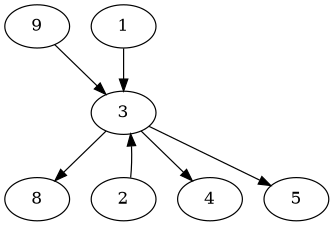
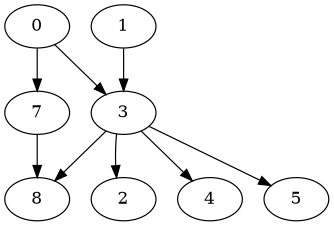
  digraph {
-   0 [label=9]
+   0
+   7
    3
    1
    8
    2
    4
    5
+   0 -> 7
    0 -> 3
+   7 -> 8
    3 -> 8
    3 -> 4
    3 -> 5
    1 -> 3
-   2 -> 3
+   3 -> 2
  }
